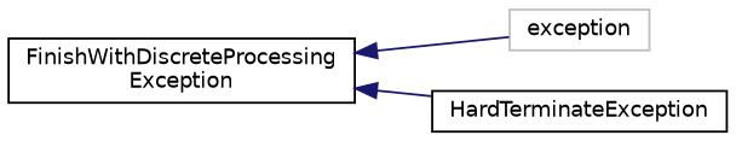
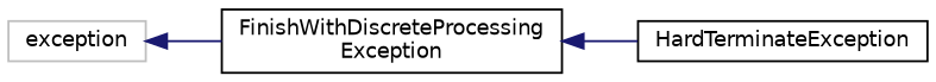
  digraph {
    rankdir=LR
    node [color=black fillcolor=white fontname=Helvetica fontsize=10 shape=record style=filled]
    edge [color=midnightblue dir=back fontname=Helvetica fontsize=10 labelfontname=Helvetica labelfontsize=10 style=solid]
    n1 [color=grey75 height=0.2 label=exception width=0.4]
    n2 [height=0.2 label="FinishWithDiscreteProcessing\lException" width=0.4]
    n3 [height=0.2 label=HardTerminateException width=0.4]
-   n2 -> n1
+   n1 -> n2
    n2 -> n3
  }
